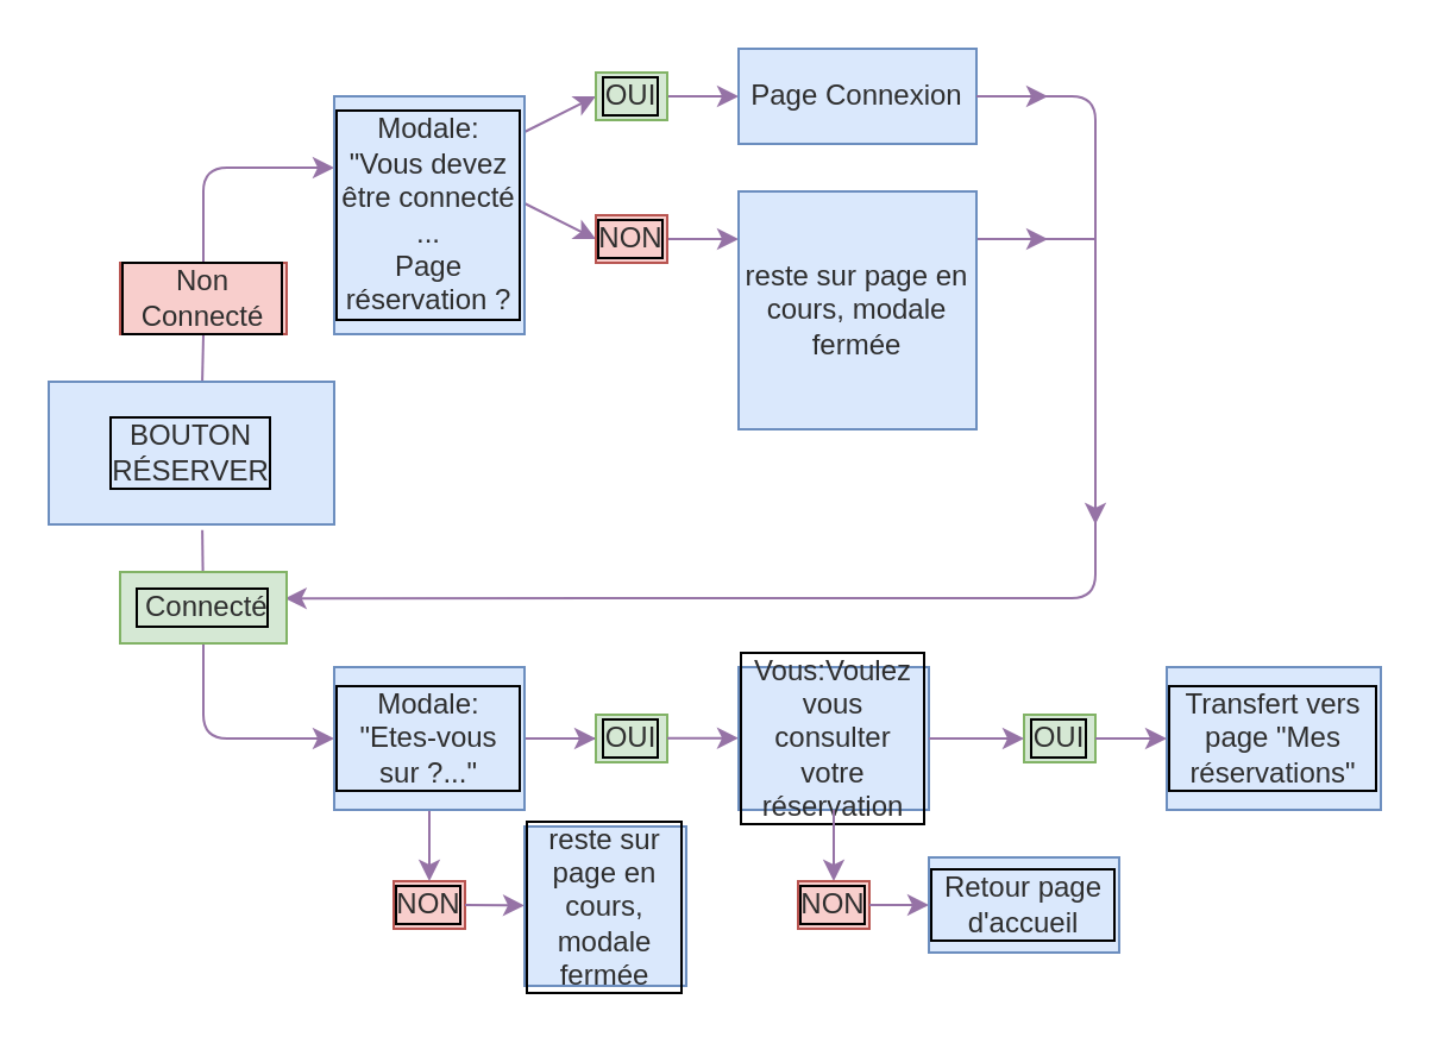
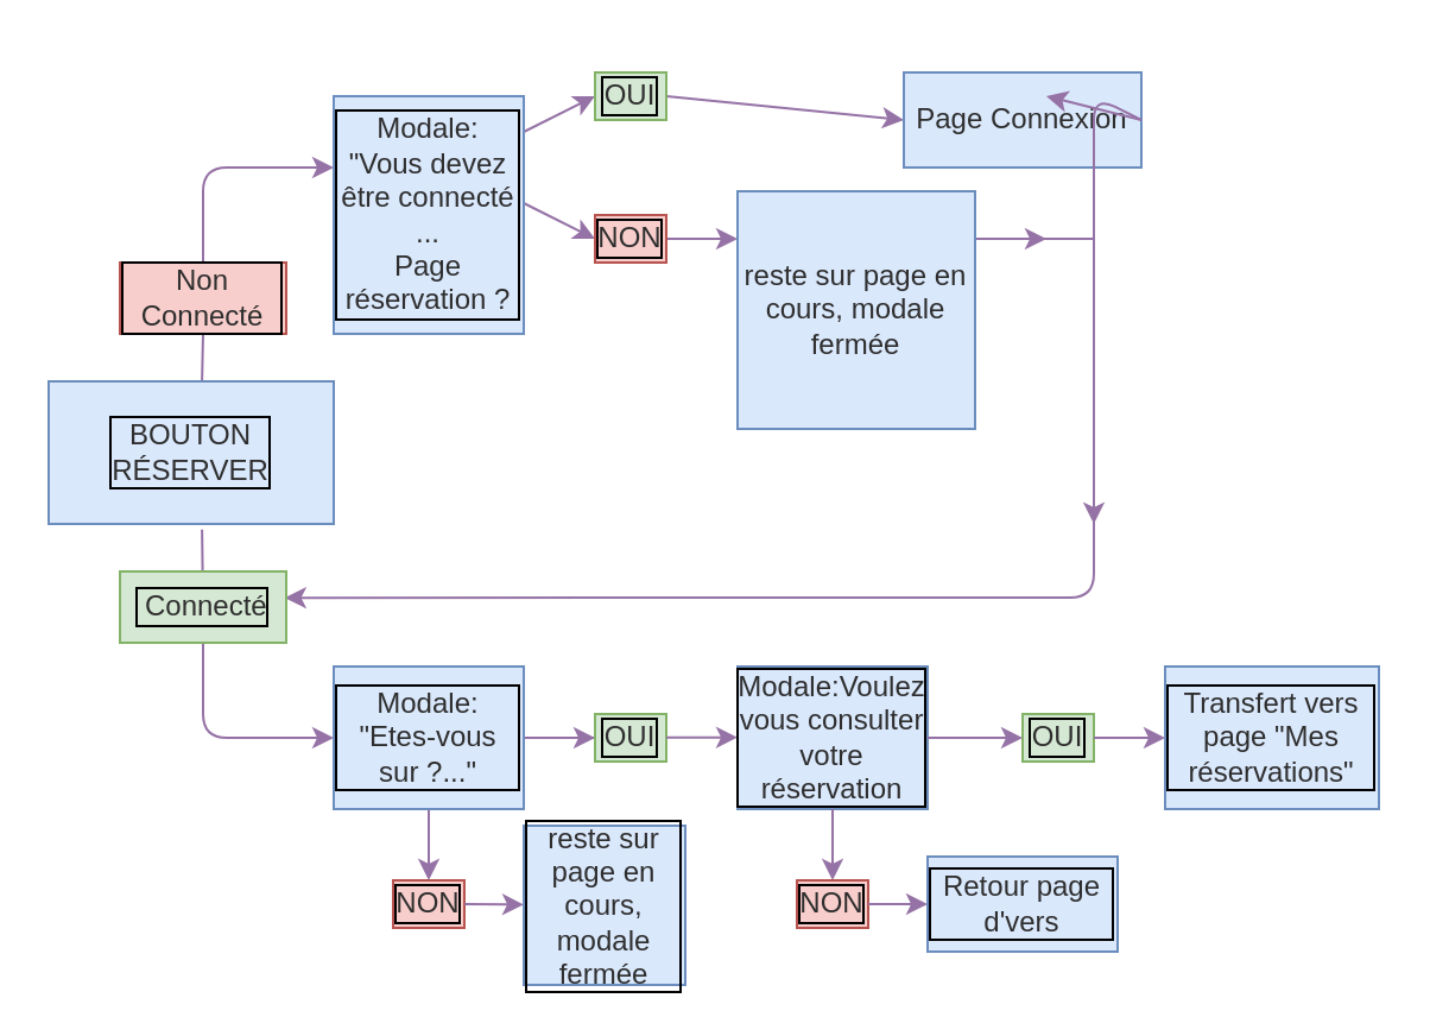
  <mxCell id="0" />
  <mxCell id="1" parent="0" />
  <mxCell id="2" value="BOUTON&lt;br&gt;RÉSERVER" style="rounded=0;whiteSpace=wrap;html=1;" parent="1" vertex="1"><mxGeometry x="20" y="160" width="120" height="60" as="geometry" /></mxCell>
  <mxCell id="3" value="" style="endArrow=classic;html=1;exitX=0.5;exitY=0;exitDx=0;exitDy=0;fillColor=#e1d5e7;strokeColor=#9673a6;" parent="1" source="7" target="4" edge="1"><mxGeometry width="50" height="50" relative="1" as="geometry"><mxPoint x="80" y="120" as="sourcePoint" /><mxPoint x="160" y="80" as="targetPoint" /><Array as="points"><mxPoint x="85" y="70" /></Array></mxGeometry></mxCell>
  <mxCell id="4" value="Modale:&lt;br&gt;&quot;Possédez vous déja un compte&quot;" style="rounded=0;whiteSpace=wrap;html=1;" parent="1" vertex="1"><mxGeometry x="140" y="40" width="80" height="60" as="geometry" /></mxCell>
  <mxCell id="5" value="" style="endArrow=classic;html=1;exitX=0.5;exitY=1;exitDx=0;exitDy=0;fillColor=#e1d5e7;strokeColor=#9673a6;" parent="1" source="9" edge="1"><mxGeometry width="50" height="50" relative="1" as="geometry"><mxPoint x="85" y="280" as="sourcePoint" /><mxPoint x="140" y="310" as="targetPoint" /><Array as="points"><mxPoint x="85" y="310" /></Array></mxGeometry></mxCell>
  <mxCell id="6" value="Modale:&lt;br&gt;&quot;Etes-vous sur ?...&quot;" style="rounded=0;whiteSpace=wrap;html=1;" parent="1" vertex="1"><mxGeometry x="140" y="280" width="80" height="60" as="geometry" /></mxCell>
  <mxCell id="7" value="Non Connecté" style="rounded=0;whiteSpace=wrap;html=1;" parent="1" vertex="1"><mxGeometry x="50" y="110" width="70" height="30" as="geometry" /></mxCell>
  <mxCell id="8" value="" style="endArrow=none;html=1;exitX=0.538;exitY=-0.008;exitDx=0;exitDy=0;entryX=0.5;entryY=1;entryDx=0;entryDy=0;exitPerimeter=0;fillColor=#e1d5e7;strokeColor=#9673a6;" parent="1" source="2" target="7" edge="1"><mxGeometry width="50" height="50" relative="1" as="geometry"><mxPoint x="440" y="220" as="sourcePoint" /><mxPoint x="490" y="170" as="targetPoint" /></mxGeometry></mxCell>
  <mxCell id="9" value="&amp;nbsp;Connecté" style="rounded=0;whiteSpace=wrap;html=1;" parent="1" vertex="1"><mxGeometry x="50" y="240" width="70" height="30" as="geometry" /></mxCell>
  <mxCell id="10" value="" style="endArrow=none;html=1;entryX=0.538;entryY=1.04;entryDx=0;entryDy=0;entryPerimeter=0;fillColor=#e1d5e7;strokeColor=#9673a6;" parent="1" source="9" target="2" edge="1"><mxGeometry width="50" height="50" relative="1" as="geometry"><mxPoint x="94.56" y="169.52" as="sourcePoint" /><mxPoint x="95" y="150" as="targetPoint" /></mxGeometry></mxCell>
  <mxCell id="11" value="" style="endArrow=classic;html=1;exitX=1;exitY=0.5;exitDx=0;exitDy=0;fillColor=#e1d5e7;strokeColor=#9673a6;" parent="1" source="6" target="13" edge="1"><mxGeometry width="50" height="50" relative="1" as="geometry"><mxPoint x="310" y="350" as="sourcePoint" /><mxPoint x="260" y="310" as="targetPoint" /></mxGeometry></mxCell>
  <mxCell id="12" value="" style="edgeStyle=none;html=1;fillColor=#e1d5e7;strokeColor=#9673a6;" parent="1" source="13" edge="1"><mxGeometry relative="1" as="geometry"><mxPoint x="170" y="310" as="targetPoint" /></mxGeometry></mxCell>
  <mxCell id="13" value="OUI" style="rounded=0;whiteSpace=wrap;html=1;fillColor=#d5e8d4;strokeColor=#82b366;labelBorderColor=default;fontColor=#2E2E2E;" parent="1" vertex="1"><mxGeometry x="250" y="300" width="30" height="20" as="geometry" /></mxCell>
  <mxCell id="14" value="NON" style="rounded=0;whiteSpace=wrap;html=1;fillColor=#f8cecc;strokeColor=#b85450;labelBorderColor=default;fontColor=#2E2E2E;" parent="1" vertex="1"><mxGeometry x="165" y="370" width="30" height="20" as="geometry" /></mxCell>
  <mxCell id="15" value="" style="endArrow=classic;html=1;exitX=0.5;exitY=1;exitDx=0;exitDy=0;entryX=0.5;entryY=0;entryDx=0;entryDy=0;fillColor=#e1d5e7;strokeColor=#9673a6;" parent="1" source="6" target="14" edge="1"><mxGeometry width="50" height="50" relative="1" as="geometry"><mxPoint x="310" y="350" as="sourcePoint" /><mxPoint x="360" y="300" as="targetPoint" /></mxGeometry></mxCell>
  <mxCell id="16" value="" style="endArrow=classic;html=1;exitX=1;exitY=0.5;exitDx=0;exitDy=0;fillColor=#e1d5e7;strokeColor=#9673a6;" parent="1" source="14" target="17" edge="1"><mxGeometry width="50" height="50" relative="1" as="geometry"><mxPoint x="200" y="380" as="sourcePoint" /><mxPoint x="230" y="380" as="targetPoint" /></mxGeometry></mxCell>
  <mxCell id="17" value="reste sur page en cours, modale fermée" style="rounded=0;whiteSpace=wrap;html=1;fillColor=#dae8fc;strokeColor=#6c8ebf;labelBorderColor=default;fontColor=#2E2E2E;" parent="1" vertex="1"><mxGeometry x="220" y="347" width="68" height="67" as="geometry" /></mxCell>
  <mxCell id="18" value="" style="endArrow=classic;html=1;exitX=1;exitY=0.5;exitDx=0;exitDy=0;fillColor=#e1d5e7;strokeColor=#9673a6;" parent="1" edge="1"><mxGeometry width="50" height="50" relative="1" as="geometry"><mxPoint x="280" y="309.83" as="sourcePoint" /><mxPoint x="310" y="309.83" as="targetPoint" /><Array as="points"><mxPoint x="280" y="309.83" /></Array></mxGeometry></mxCell>
- <mxCell id="19" value="Vous:Voulez vous consulter votre réservation" style="rounded=0;whiteSpace=wrap;html=1;fillColor=#dae8fc;strokeColor=#6c8ebf;labelBorderColor=default;fontColor=#2E2E2E;" parent="1" vertex="1"><mxGeometry x="310" y="280" width="80" height="60" as="geometry" /></mxCell>
+ <mxCell id="19" value="Modale:Voulez vous consulter votre réservation" style="rounded=0;whiteSpace=wrap;html=1;fillColor=#dae8fc;strokeColor=#6c8ebf;labelBorderColor=default;fontColor=#2E2E2E;" parent="1" vertex="1"><mxGeometry x="310" y="280" width="80" height="60" as="geometry" /></mxCell>
  <mxCell id="20" value="Transfert vers page &quot;Mes réservations&quot;" style="rounded=0;whiteSpace=wrap;html=1;fillColor=#dae8fc;strokeColor=#6c8ebf;labelBorderColor=default;fontColor=#2E2E2E;" parent="1" vertex="1"><mxGeometry x="490" y="280" width="90" height="60" as="geometry" /></mxCell>
  <mxCell id="21" value="OUI" style="rounded=0;whiteSpace=wrap;html=1;fillColor=#d5e8d4;strokeColor=#82b366;labelBorderColor=default;fontColor=#2E2E2E;" parent="1" vertex="1"><mxGeometry x="430" y="300" width="30" height="20" as="geometry" /></mxCell>
  <mxCell id="22" value="" style="endArrow=classic;html=1;exitX=1;exitY=0.5;exitDx=0;exitDy=0;entryX=0;entryY=0.5;entryDx=0;entryDy=0;fillColor=#e1d5e7;strokeColor=#9673a6;" parent="1" source="19" target="21" edge="1"><mxGeometry width="50" height="50" relative="1" as="geometry"><mxPoint x="250" y="220" as="sourcePoint" /><mxPoint x="300" y="170" as="targetPoint" /></mxGeometry></mxCell>
  <mxCell id="23" value="" style="endArrow=classic;html=1;exitX=0.5;exitY=1;exitDx=0;exitDy=0;fillColor=#e1d5e7;strokeColor=#9673a6;" parent="1" source="19" edge="1"><mxGeometry width="50" height="50" relative="1" as="geometry"><mxPoint x="250" y="220" as="sourcePoint" /><mxPoint x="350" y="370" as="targetPoint" /></mxGeometry></mxCell>
  <mxCell id="24" value="NON" style="rounded=0;whiteSpace=wrap;html=1;fillColor=#f8cecc;strokeColor=#b85450;labelBorderColor=default;fontColor=#2E2E2E;" parent="1" vertex="1"><mxGeometry x="335" y="370" width="30" height="20" as="geometry" /></mxCell>
  <mxCell id="25" value="" style="endArrow=classic;html=1;exitX=1;exitY=0.5;exitDx=0;exitDy=0;fillColor=#e1d5e7;strokeColor=#9673a6;" parent="1" source="24" edge="1"><mxGeometry width="50" height="50" relative="1" as="geometry"><mxPoint x="370" y="380" as="sourcePoint" /><mxPoint x="390" y="380" as="targetPoint" /></mxGeometry></mxCell>
- <mxCell id="26" value="Retour page d'accueil" style="rounded=0;whiteSpace=wrap;html=1;fillColor=#dae8fc;strokeColor=#6c8ebf;labelBorderColor=default;fontColor=#2E2E2E;" parent="1" vertex="1"><mxGeometry x="390" y="360" width="80" height="40" as="geometry" /></mxCell>
+ <mxCell id="26" value="Retour page d'vers" style="rounded=0;whiteSpace=wrap;html=1;fillColor=#dae8fc;strokeColor=#6c8ebf;labelBorderColor=default;fontColor=#2E2E2E;" parent="1" vertex="1"><mxGeometry x="390" y="360" width="80" height="40" as="geometry" /></mxCell>
  <mxCell id="27" value="OUI" style="rounded=0;whiteSpace=wrap;html=1;" parent="1" vertex="1"><mxGeometry x="250" y="30" width="30" height="20" as="geometry" /></mxCell>
  <mxCell id="28" value="" style="endArrow=classic;html=1;exitX=1;exitY=0.25;exitDx=0;exitDy=0;entryX=0;entryY=0.5;entryDx=0;entryDy=0;fillColor=#e1d5e7;strokeColor=#9673a6;" parent="1" source="4" target="27" edge="1"><mxGeometry width="50" height="50" relative="1" as="geometry"><mxPoint x="200" y="200" as="sourcePoint" /><mxPoint x="250" y="150" as="targetPoint" /></mxGeometry></mxCell>
  <mxCell id="29" value="" style="endArrow=classic;html=1;exitX=1;exitY=0.75;exitDx=0;exitDy=0;entryX=0;entryY=0.5;entryDx=0;entryDy=0;fillColor=#e1d5e7;strokeColor=#9673a6;" parent="1" source="4" target="30" edge="1"><mxGeometry width="50" height="50" relative="1" as="geometry"><mxPoint x="200" y="120" as="sourcePoint" /><mxPoint x="180" y="130" as="targetPoint" /></mxGeometry></mxCell>
  <mxCell id="30" value="NON" style="rounded=0;whiteSpace=wrap;html=1;" parent="1" vertex="1"><mxGeometry x="250" y="90" width="30" height="20" as="geometry" /></mxCell>
  <mxCell id="31" value="" style="endArrow=classic;html=1;exitX=1;exitY=0.5;exitDx=0;exitDy=0;entryX=0;entryY=0.5;entryDx=0;entryDy=0;fillColor=#e1d5e7;strokeColor=#9673a6;" parent="1" source="30" target="32" edge="1"><mxGeometry width="50" height="50" relative="1" as="geometry"><mxPoint x="200" y="160" as="sourcePoint" /><mxPoint x="230" y="140" as="targetPoint" /></mxGeometry></mxCell>
  <mxCell id="32" value="Page inscription" style="rounded=0;whiteSpace=wrap;html=1;" parent="1" vertex="1"><mxGeometry x="310" y="80" width="100" height="40" as="geometry" /></mxCell>
  <mxCell id="33" value="" style="endArrow=classic;html=1;exitX=1;exitY=0.5;exitDx=0;exitDy=0;entryX=0;entryY=0.5;entryDx=0;entryDy=0;fillColor=#e1d5e7;strokeColor=#9673a6;" parent="1" source="27" target="34" edge="1"><mxGeometry width="50" height="50" relative="1" as="geometry"><mxPoint x="200" y="160" as="sourcePoint" /><mxPoint x="310" y="70" as="targetPoint" /></mxGeometry></mxCell>
- <mxCell id="34" value="Page Connexion" style="rounded=0;whiteSpace=wrap;html=1;fillColor=#dae8fc;strokeColor=#6c8ebf;fontColor=#2E2E2E;" parent="1" vertex="1"><mxGeometry x="310" y="20" width="100" height="40" as="geometry" /></mxCell>
+ <mxCell id="34" value="Page Connexion" style="rounded=0;whiteSpace=wrap;html=1;fillColor=#dae8fc;strokeColor=#6c8ebf;fontColor=#2E2E2E;" parent="1" vertex="1"><mxGeometry x="380" y="30" width="100" height="40" as="geometry" /></mxCell>
  <mxCell id="35" value="" style="endArrow=classic;html=1;exitX=1;exitY=0.5;exitDx=0;exitDy=0;entryX=0.991;entryY=0.369;entryDx=0;entryDy=0;fillColor=#e1d5e7;strokeColor=#9673a6;entryPerimeter=0;" parent="1" source="34" target="46" edge="1"><mxGeometry width="50" height="50" relative="1" as="geometry"><mxPoint x="370" y="200" as="sourcePoint" /><mxPoint x="470" y="230" as="targetPoint" /><Array as="points"><mxPoint x="460" y="40" /><mxPoint x="460" y="251" /></Array></mxGeometry></mxCell>
  <mxCell id="36" value="" style="endArrow=classic;html=1;exitX=1;exitY=0.5;exitDx=0;exitDy=0;fillColor=#e1d5e7;strokeColor=#9673a6;" parent="1" source="32" edge="1"><mxGeometry width="50" height="50" relative="1" as="geometry"><mxPoint x="370" y="200" as="sourcePoint" /><mxPoint x="440" y="100" as="targetPoint" /></mxGeometry></mxCell>
  <mxCell id="37" value="" style="endArrow=classic;html=1;exitX=1;exitY=0.5;exitDx=0;exitDy=0;fillColor=#e1d5e7;strokeColor=#9673a6;" parent="1" source="34" edge="1"><mxGeometry width="50" height="50" relative="1" as="geometry"><mxPoint x="370" y="200" as="sourcePoint" /><mxPoint x="440" y="40" as="targetPoint" /></mxGeometry></mxCell>
  <mxCell id="38" value="" style="endArrow=classic;html=1;fillColor=#e1d5e7;strokeColor=#9673a6;" parent="1" edge="1"><mxGeometry width="50" height="50" relative="1" as="geometry"><mxPoint x="460" y="190" as="sourcePoint" /><mxPoint x="460" y="220" as="targetPoint" /></mxGeometry></mxCell>
  <mxCell id="39" value="" style="endArrow=none;html=1;exitX=1;exitY=0.5;exitDx=0;exitDy=0;fillColor=#e1d5e7;strokeColor=#9673a6;" parent="1" source="32" edge="1"><mxGeometry width="50" height="50" relative="1" as="geometry"><mxPoint x="370" y="190" as="sourcePoint" /><mxPoint x="460" y="100" as="targetPoint" /></mxGeometry></mxCell>
  <mxCell id="40" value="Modale:&lt;br&gt;&quot;Vous devez être connecté ...&lt;br&gt;Page réservation ?" style="rounded=0;whiteSpace=wrap;html=1;fillColor=#dae8fc;strokeColor=#6c8ebf;labelBorderColor=default;fontColor=#2E2E2E;" parent="1" vertex="1"><mxGeometry x="140" y="40" width="80" height="100" as="geometry" /></mxCell>
  <mxCell id="41" value="OUI" style="rounded=0;whiteSpace=wrap;html=1;fillColor=#d5e8d4;strokeColor=#82b366;labelBorderColor=default;fontColor=#2E2E2E;" parent="1" vertex="1"><mxGeometry x="250" y="30" width="30" height="20" as="geometry" /></mxCell>
  <mxCell id="42" value="NON" style="rounded=0;whiteSpace=wrap;html=1;fillColor=#f8cecc;strokeColor=#b85450;labelBorderColor=default;fontColor=#2E2E2E;" parent="1" vertex="1"><mxGeometry x="250" y="90" width="30" height="20" as="geometry" /></mxCell>
  <mxCell id="43" value="reste sur page en cours, modale fermée" style="rounded=0;whiteSpace=wrap;html=1;fillColor=#dae8fc;strokeColor=#6c8ebf;fontColor=#2E2E2E;" parent="1" vertex="1"><mxGeometry x="310" y="80" width="100" height="100" as="geometry" /></mxCell>
  <mxCell id="44" value="Non Connecté" style="rounded=0;whiteSpace=wrap;html=1;fillColor=#f8cecc;strokeColor=#b85450;labelBorderColor=default;fontColor=#2E2E2E;" parent="1" vertex="1"><mxGeometry x="50" y="110" width="70" height="30" as="geometry" /></mxCell>
  <mxCell id="45" value="BOUTON&lt;br&gt;RÉSERVER" style="rounded=0;whiteSpace=wrap;html=1;fillColor=#dae8fc;strokeColor=#6c8ebf;labelBorderColor=default;fontColor=#2E2E2E;" parent="1" vertex="1"><mxGeometry x="20" y="160" width="120" height="60" as="geometry" /></mxCell>
  <mxCell id="46" value="&amp;nbsp;Connecté" style="rounded=0;whiteSpace=wrap;html=1;fillColor=#d5e8d4;strokeColor=#82b366;labelBorderColor=default;fontColor=#2E2E2E;" parent="1" vertex="1"><mxGeometry x="50" y="240" width="70" height="30" as="geometry" /></mxCell>
  <mxCell id="47" value="Modale:&lt;br&gt;&quot;Etes-vous sur ?...&quot;" style="rounded=0;whiteSpace=wrap;html=1;fillColor=#dae8fc;strokeColor=#6c8ebf;labelBorderColor=default;fontColor=#2E2E2E;" parent="1" vertex="1"><mxGeometry x="140" y="280" width="80" height="60" as="geometry" /></mxCell>
  <mxCell id="48" value="" style="endArrow=classic;html=1;exitX=1;exitY=0.5;exitDx=0;exitDy=0;entryX=0;entryY=0.5;entryDx=0;entryDy=0;fillColor=#e1d5e7;strokeColor=#9673a6;" parent="1" source="21" target="20" edge="1"><mxGeometry width="50" height="50" relative="1" as="geometry"><mxPoint x="560" y="310" as="sourcePoint" /><mxPoint x="610" y="260" as="targetPoint" /></mxGeometry></mxCell>
